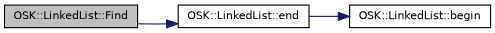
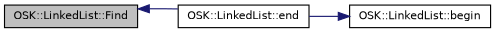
  digraph {
    rankdir=LR
    node [color=black fillcolor=white fontname=Helvetica fontsize=10 shape=record style=filled]
    edge [color=midnightblue fontname=Helvetica fontsize=10 labelfontname=Helvetica labelfontsize=10 style=solid]
    n1 [fillcolor=grey75 fontcolor=black height=0.2 label="OSK::LinkedList::Find" width=0.4]
    n2 [height=0.2 label="OSK::LinkedList::end" width=0.4]
    n3 [height=0.2 label="OSK::LinkedList::begin" width=0.4]
-   n1 -> n2
+   n2 -> n1
    n2 -> n3
  }
